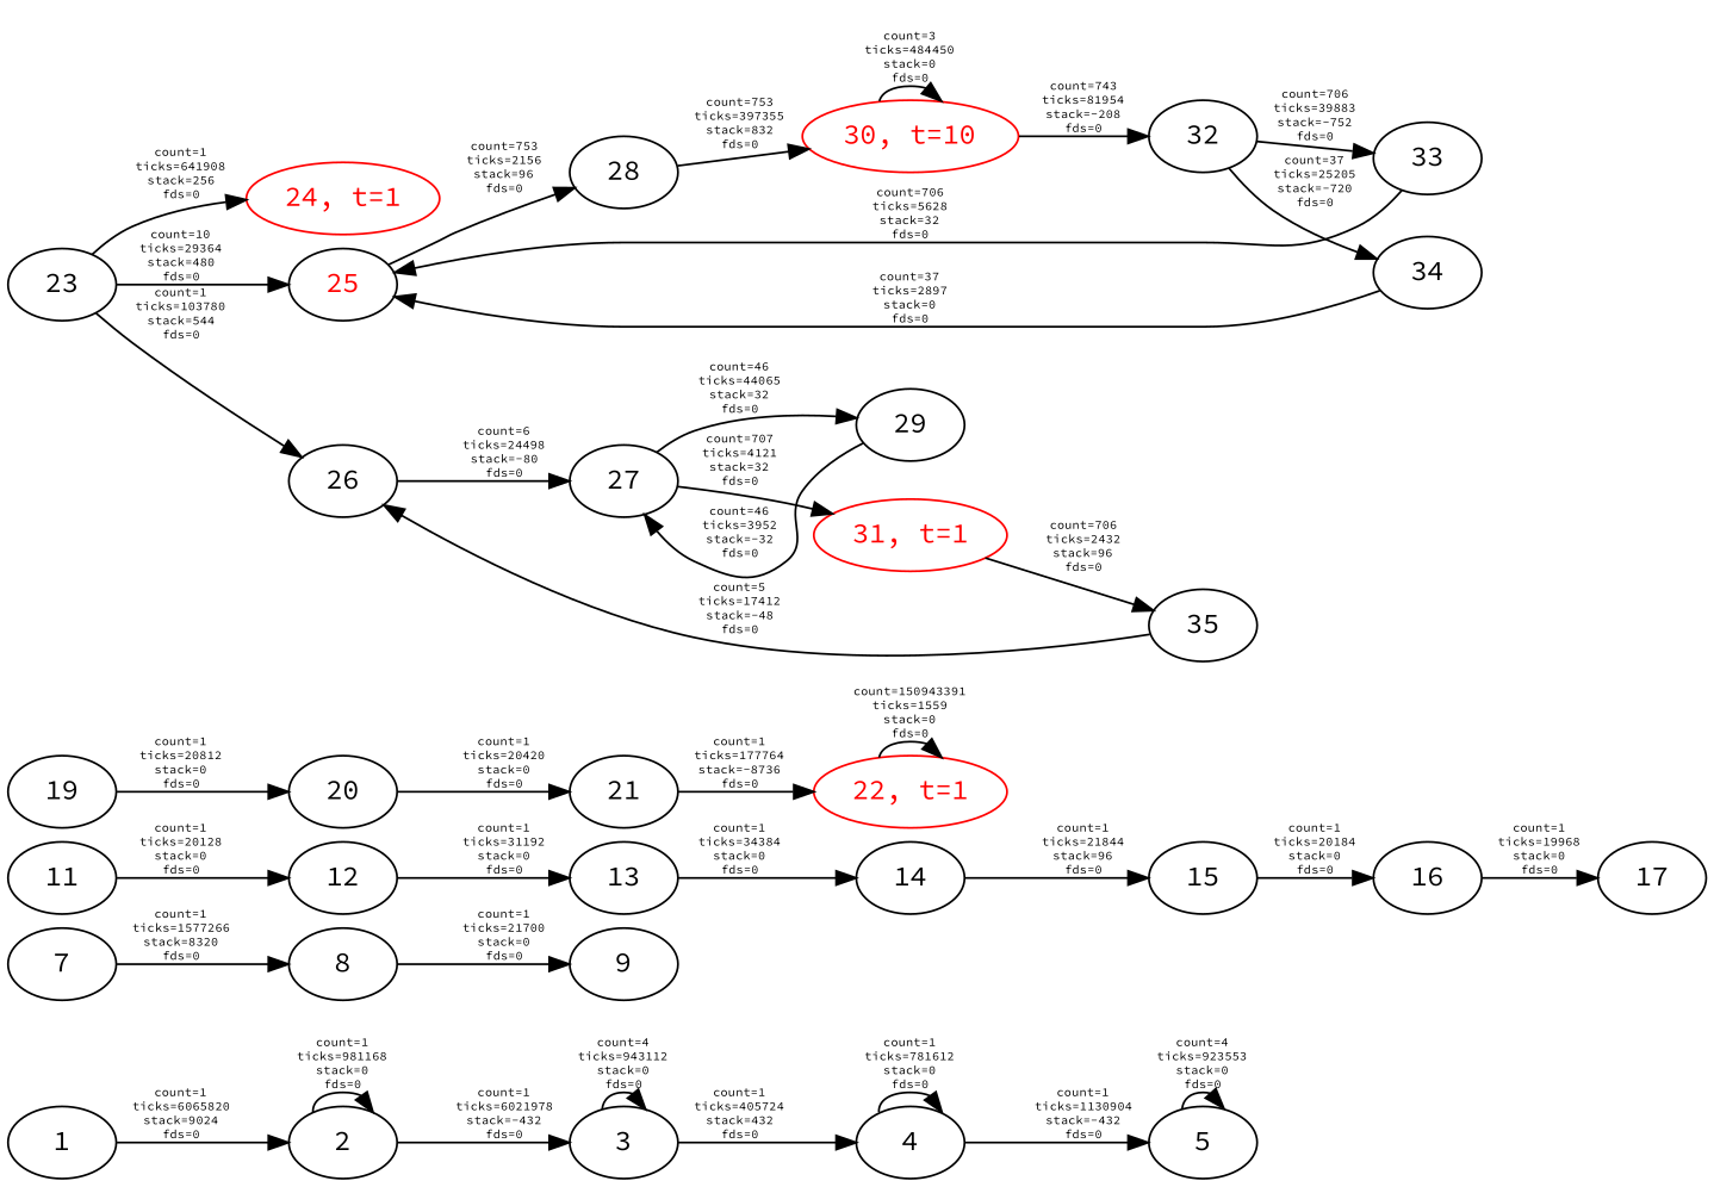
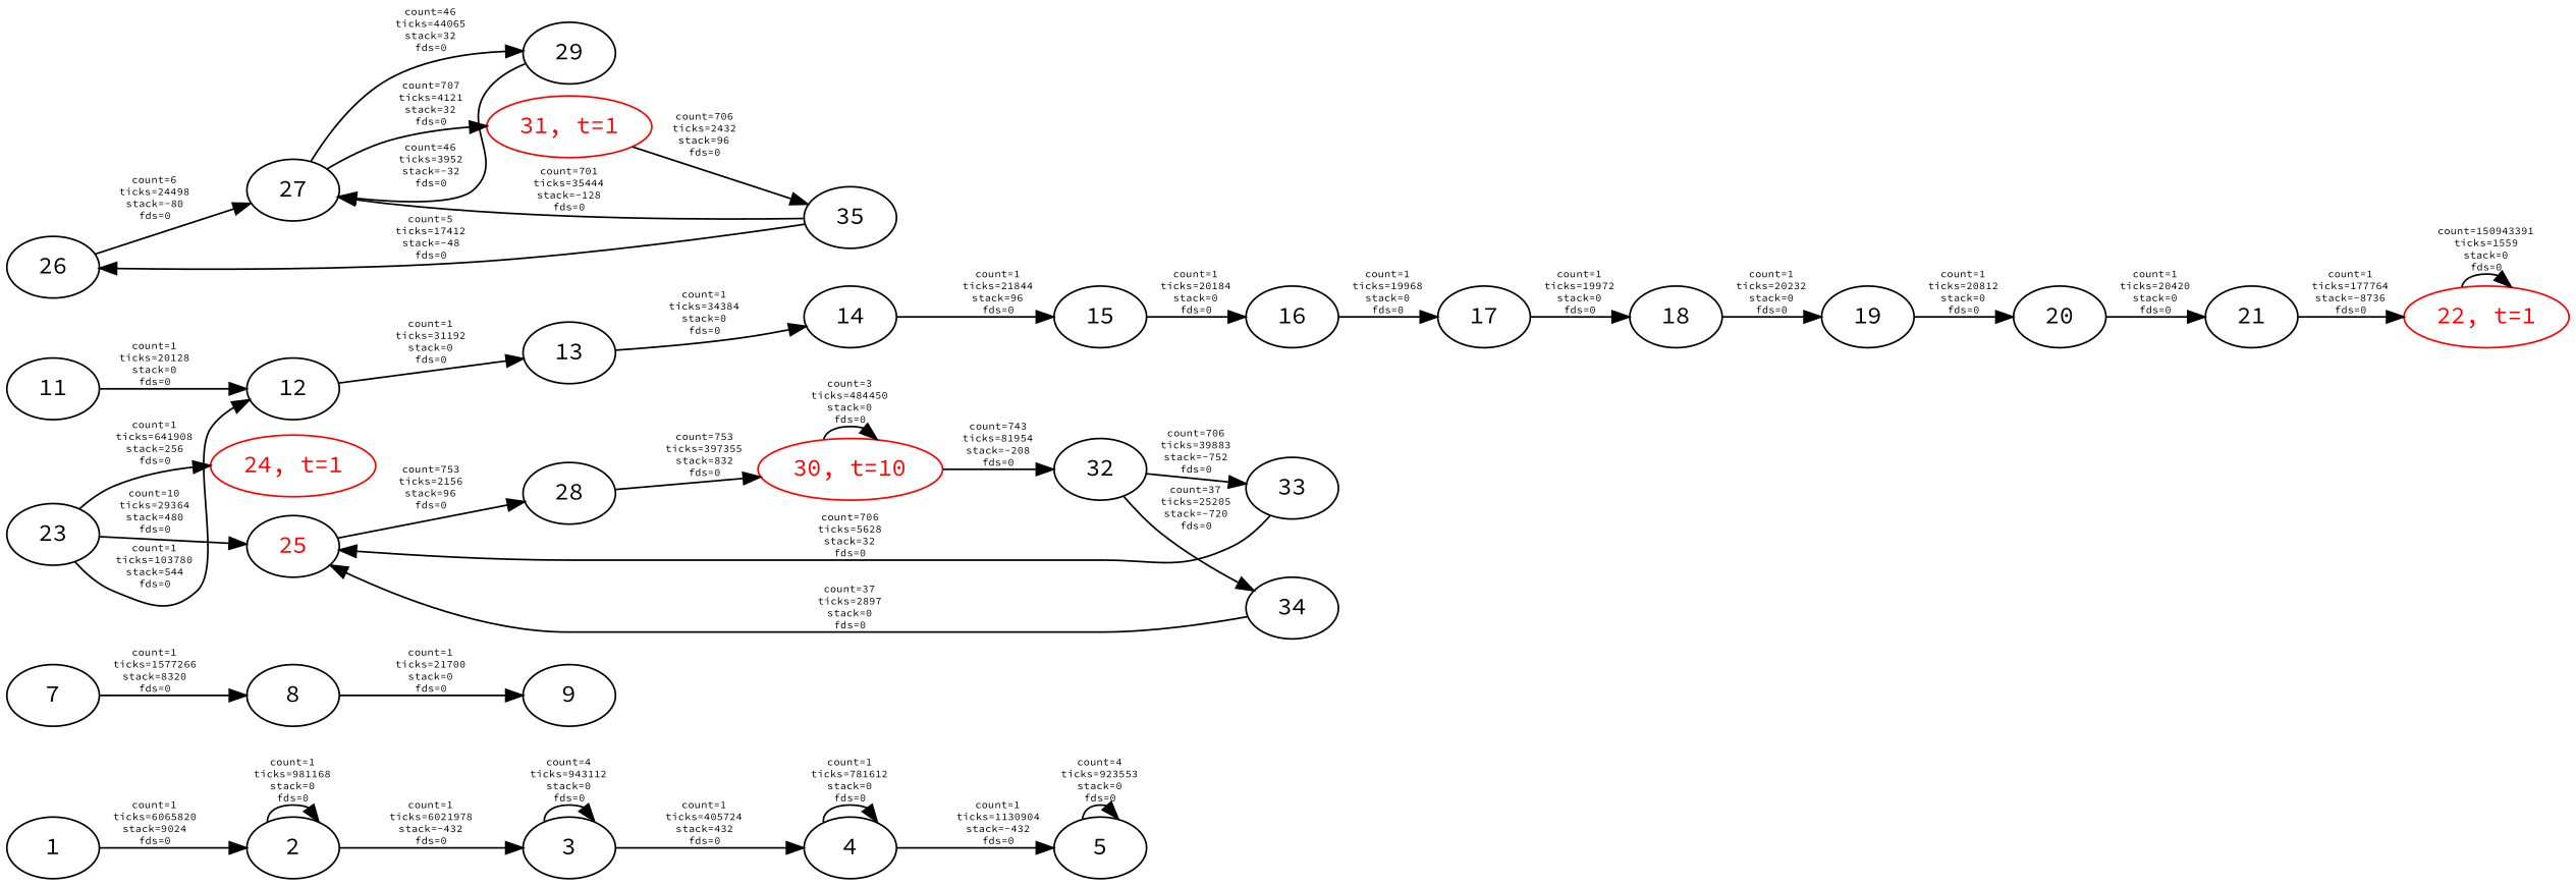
  digraph {
    fontname="Source Code Pro"
    nodesep=0.1
    ordering=out
    rankdir=LR
    ranksep=0.1
    node [fontname="Source Code Pro"]
    edge [fontname="Source Code Pro" fontsize=6]
    1
    2
    3
    4
    5
    7
    8
    9
    11
    12
    13
    14
    15
    16
    17
+   18
    19
    20
    21
    22 [color=red fontcolor=red label="\N, t=1"]
    24 [color=red fontcolor=red label="\N, t=1"]
    23
    25 [fontcolor=red]
    26
    28
    27
    30 [color=red fontcolor=red label="\N, t=10"]
    29
    31 [color=red fontcolor=red label="\N, t=1"]
    35
    32
    33
    34
    1 -> 2 [label="count=1\nticks=6065820\nstack=9024\nfds=0"]
    2 -> 2 [label="count=1\nticks=981168\nstack=0\nfds=0"]
    2 -> 3 [label="count=1\nticks=6021978\nstack=-432\nfds=0"]
    3 -> 3 [label="count=4\nticks=943112\nstack=0\nfds=0"]
    3 -> 4 [label="count=1\nticks=405724\nstack=432\nfds=0"]
    4 -> 4 [label="count=1\nticks=781612\nstack=0\nfds=0"]
    4 -> 5 [label="count=1\nticks=1130904\nstack=-432\nfds=0"]
    5 -> 5 [label="count=4\nticks=923553\nstack=0\nfds=0"]
    7 -> 8 [label="count=1\nticks=1577266\nstack=8320\nfds=0"]
    8 -> 9 [label="count=1\nticks=21700\nstack=0\nfds=0"]
    11 -> 12 [label="count=1\nticks=20128\nstack=0\nfds=0"]
    12 -> 13 [label="count=1\nticks=31192\nstack=0\nfds=0"]
    13 -> 14 [label="count=1\nticks=34384\nstack=0\nfds=0"]
    14 -> 15 [label="count=1\nticks=21844\nstack=96\nfds=0"]
    15 -> 16 [label="count=1\nticks=20184\nstack=0\nfds=0"]
    16 -> 17 [label="count=1\nticks=19968\nstack=0\nfds=0"]
+   17 -> 18 [label="count=1\nticks=19972\nstack=0\nfds=0"]
+   18 -> 19 [label="count=1\nticks=20232\nstack=0\nfds=0"]
    19 -> 20 [label="count=1\nticks=20812\nstack=0\nfds=0"]
    20 -> 21 [label="count=1\nticks=20420\nstack=0\nfds=0"]
    21 -> 22 [label="count=1\nticks=177764\nstack=-8736\nfds=0"]
    22 -> 22 [label="count=150943391\nticks=1559\nstack=0\nfds=0"]
    23 -> 24 [label="count=1\nticks=641908\nstack=256\nfds=0"]
    23 -> 25 [label="count=10\nticks=29364\nstack=480\nfds=0"]
-   23 -> 26 [label="count=1\nticks=103780\nstack=544\nfds=0"]
+   23 -> 12 [label="count=1\nticks=103780\nstack=544\nfds=0"]
    25 -> 28 [label="count=753\nticks=2156\nstack=96\nfds=0"]
    26 -> 27 [label="count=6\nticks=24498\nstack=-80\nfds=0"]
    28 -> 30 [label="count=753\nticks=397355\nstack=832\nfds=0"]
    27 -> 29 [label="count=46\nticks=44065\nstack=32\nfds=0"]
    27 -> 31 [label="count=707\nticks=4121\nstack=32\nfds=0"]
    30 -> 30 [label="count=3\nticks=484450\nstack=0\nfds=0"]
    30 -> 32 [label="count=743\nticks=81954\nstack=-208\nfds=0"]
    29 -> 27 [label="count=46\nticks=3952\nstack=-32\nfds=0"]
    31 -> 35 [label="count=706\nticks=2432\nstack=96\nfds=0"]
    35 -> 26 [label="count=5\nticks=17412\nstack=-48\nfds=0"]
+   35 -> 27 [label="count=701\nticks=35444\nstack=-128\nfds=0"]
    32 -> 33 [label="count=706\nticks=39883\nstack=-752\nfds=0"]
    32 -> 34 [label="count=37\nticks=25205\nstack=-720\nfds=0"]
    33 -> 25 [label="count=706\nticks=5628\nstack=32\nfds=0"]
    34 -> 25 [label="count=37\nticks=2897\nstack=0\nfds=0"]
  }
